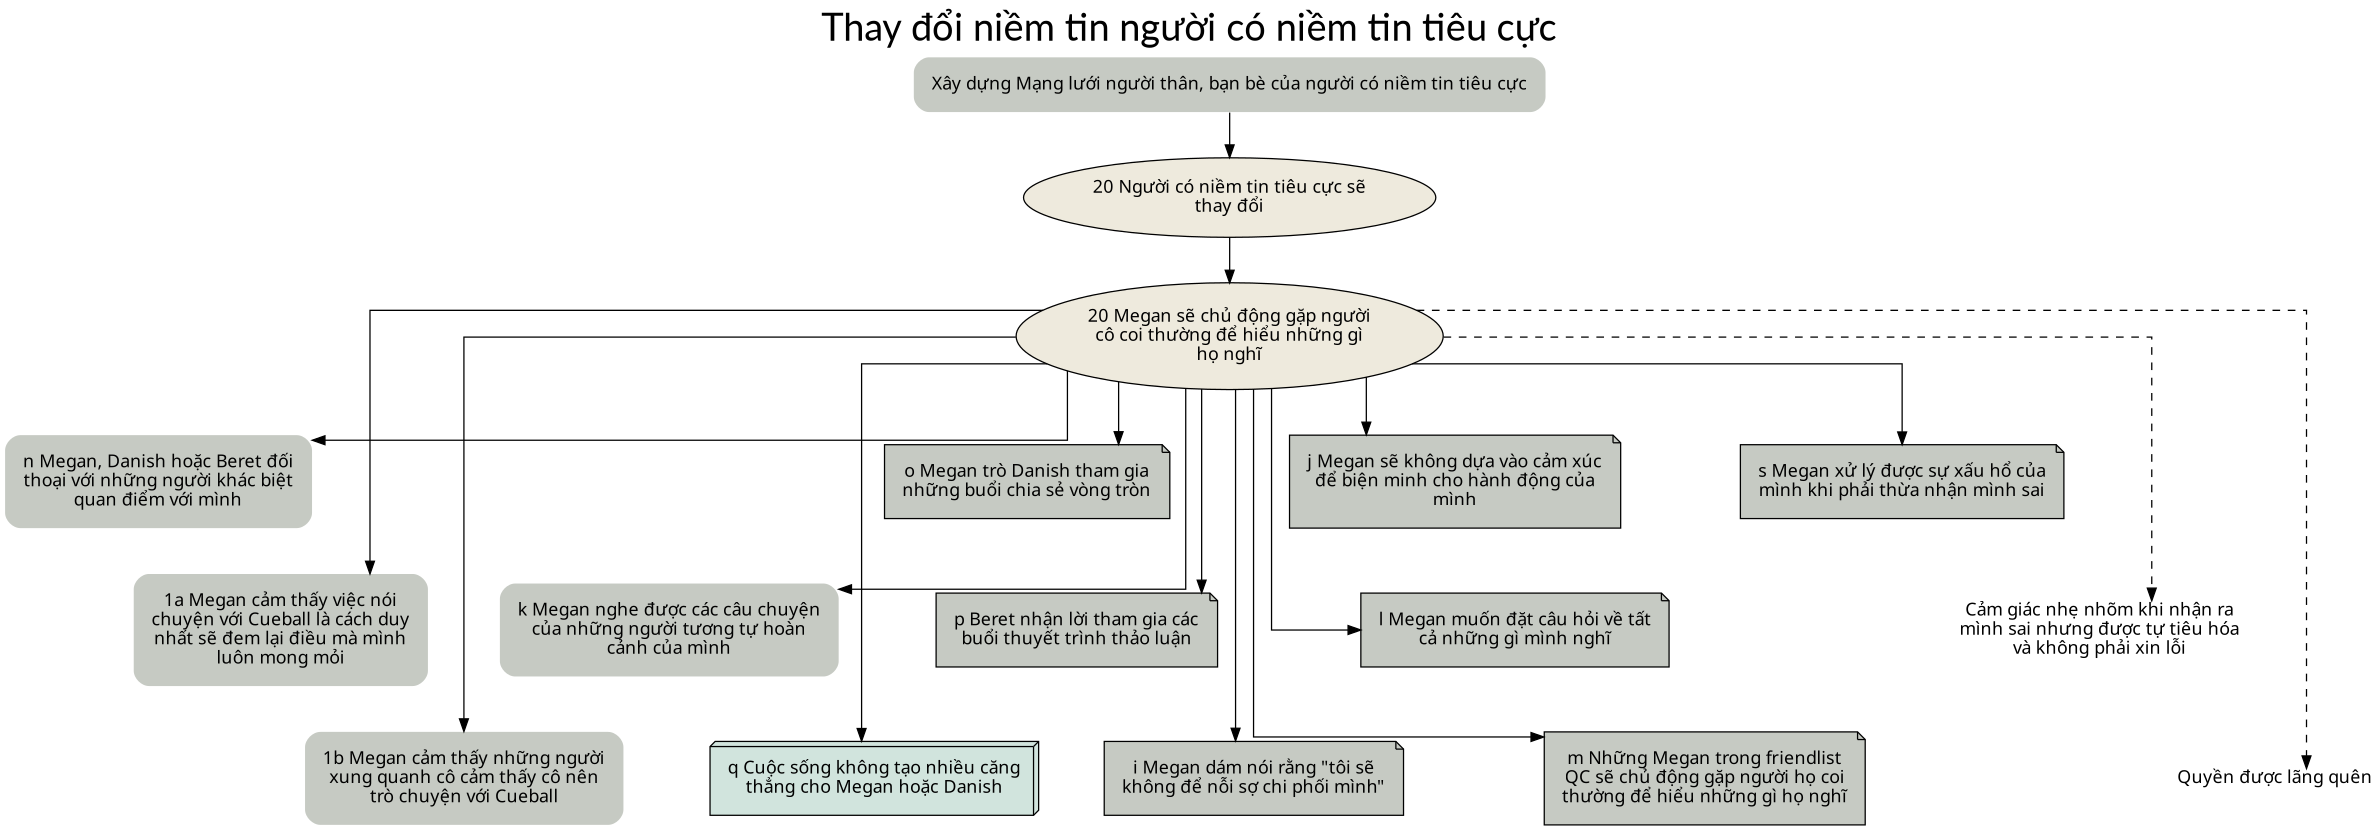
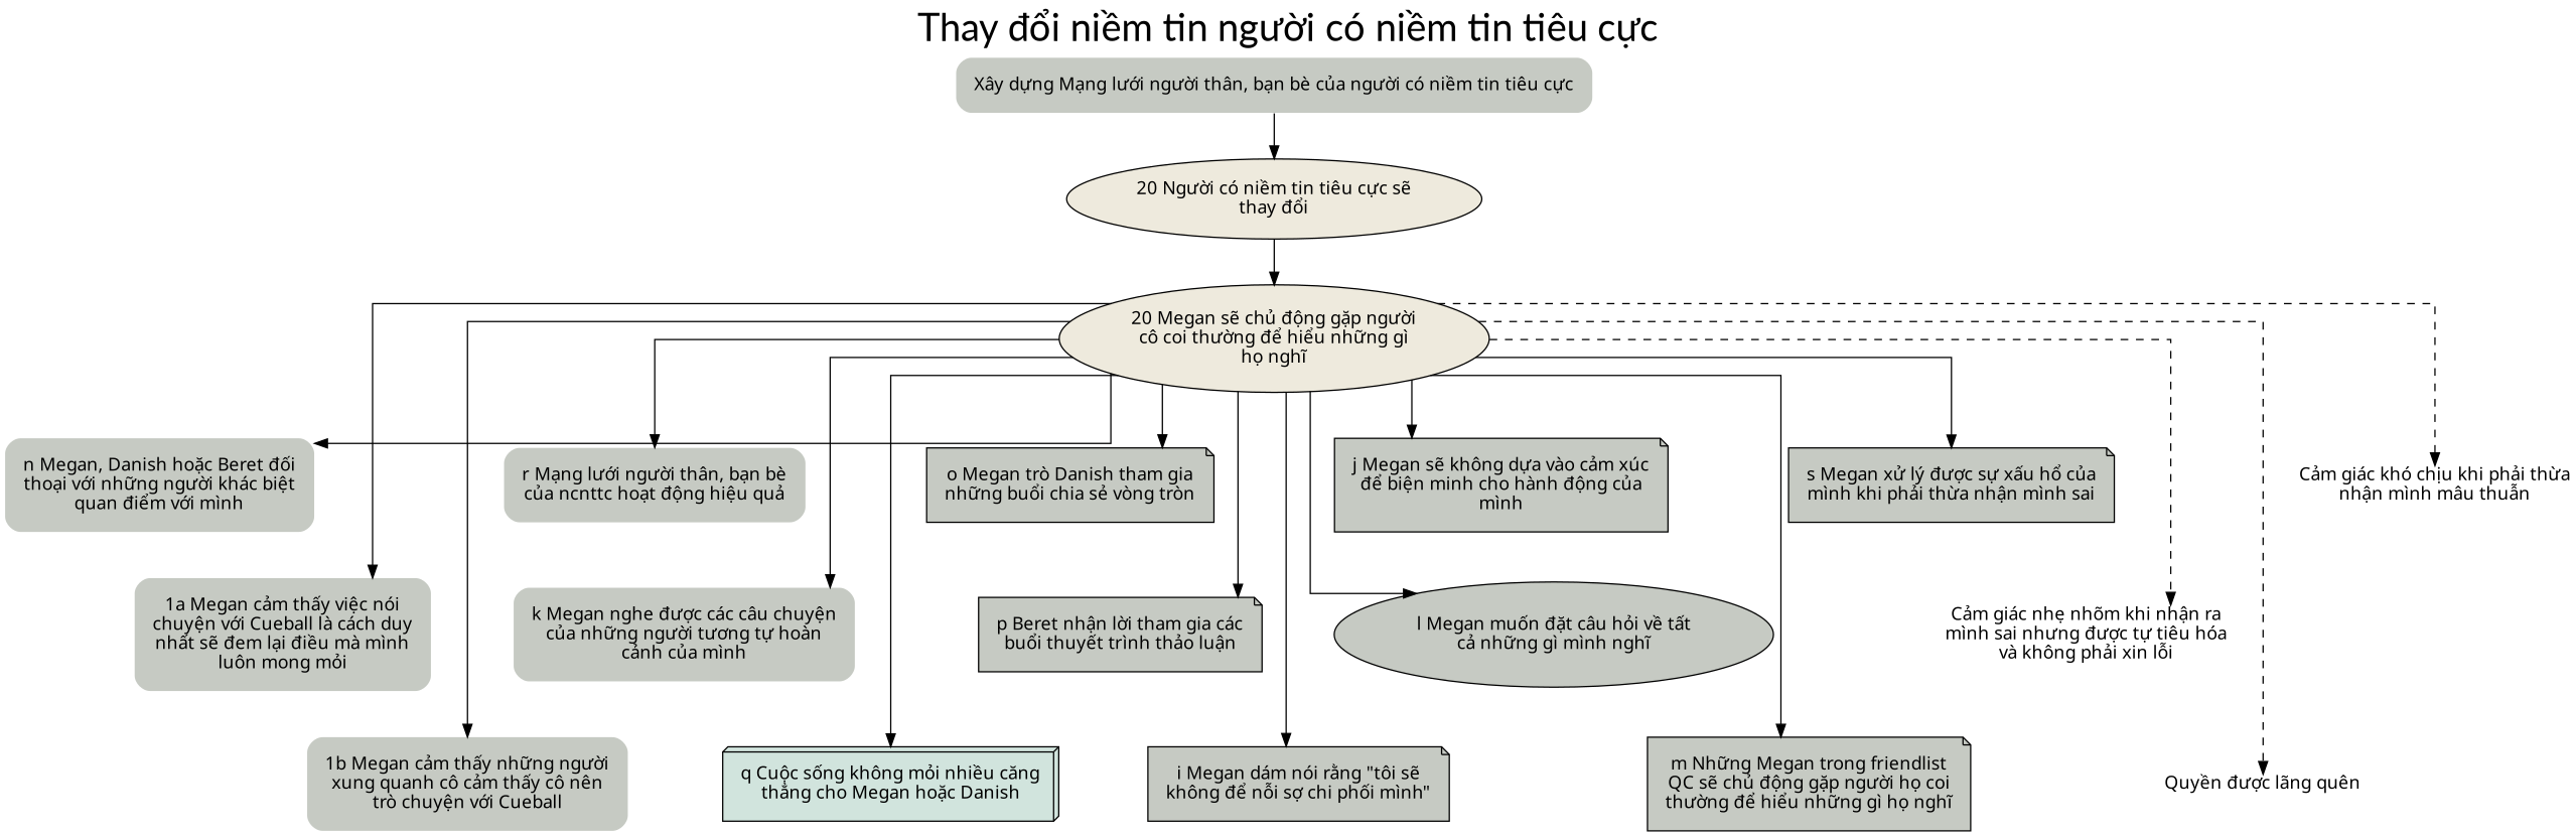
  digraph {
    fontname=Lato
    fontsize=30
    label="Thay đổi niềm tin người có niềm tin tiêu cực"
    labelloc=t
    splines=ortho
    style=rounded
    node [fillcolor="#c6cac3" fontname="SVN-Avo" margin=0.2 shape=note style="filled, rounded"]
    edge [penwidth=1 minlen=1]
    n1 [fillcolor="#EEEADD" label="20 Người có niềm tin tiêu cực sẽ\nthay đổi" margin=0.1 shape=oval]
    n2 [fillcolor="#EEEADD" label="20 Megan sẽ chủ động gặp người\ncô coi thường để hiểu những gì\nhọ nghĩ" margin=0.1 shape=oval]
    n3 [label="n Megan, Danish hoặc Beret đối\nthoại với những người khác biệt\nquan điểm với mình" shape=plaintext]
    n4 [label="1a Megan cảm thấy việc nói\nchuyện với Cueball là cách duy\nnhất sẽ đem lại điều mà mình\nluôn mong mỏi" shape=plaintext]
    n5 [label="1b Megan cảm thấy những người\nxung quanh cô cảm thấy cô nên\ntrò chuyện với Cueball" shape=plaintext]
+   n6 [label="r Mạng lưới người thân, bạn bè\ncủa ncnttc hoạt động hiệu quả" shape=plaintext]
    n7 [label="k Megan nghe được các câu chuyện\ncủa những người tương tự hoàn\ncảnh của mình" shape=plaintext]
-   n8 [fillcolor="#D1E4DD" label="q Cuộc sống không tạo nhiều căng\nthẳng cho Megan hoặc Danish" shape=box3d]
+   n8 [fillcolor="#D1E4DD" label="q Cuộc sống không mỏi nhiều căng\nthẳng cho Megan hoặc Danish" shape=box3d]
    n9 [label="o Megan trò Danish tham gia\nnhững buổi chia sẻ vòng tròn" style=filled]
    n10 [label="p Beret nhận lời tham gia các\nbuổi thuyết trình thảo luận" style=filled]
    n11 [label="i Megan dám nói rằng \"tôi sẽ\nkhông để nỗi sợ chi phối mình\"" style=filled]
    n12 [label="j Megan sẽ không dựa vào cảm xúc\nđể biện minh cho hành động của\nmình" style=filled]
-   n13 [label="l Megan muốn đặt câu hỏi về tất\ncả những gì mình nghĩ" style=filled]
+   n13 [label="l Megan muốn đặt câu hỏi về tất\ncả những gì mình nghĩ" shape=ellipse style=filled]
    n14 [label="m Những Megan trong friendlist\nQC sẽ chủ động gặp người họ coi\nthường để hiểu những gì họ nghĩ" style=filled]
    n15 [label="s Megan xử lý được sự xấu hổ của\nmình khi phải thừa nhận mình sai" style=filled]
    n16 [fillcolor=white label="Cảm giác nhẹ nhõm khi nhận ra\nmình sai nhưng được tự tiêu hóa\nvà không phải xin lỗi" shape=plain]
    n17 [fillcolor=white label="Quyền được lãng quên" shape=plain]
+   n18 [fillcolor=white label="Cảm giác khó chịu khi phải thừa\nnhận mình mâu thuẫn" shape=plain]
    "Xây dựng Mạng lưới người thân, bạn bè của người có niềm tin tiêu cực" [shape=plaintext]
    n1 -> n2 [minlen=""]
    n2 -> n3
    n2 -> n4 [minlen=2]
    n2 -> n5 [minlen=3]
+   n2 -> n6
    n2 -> n7 [minlen=2]
    n2 -> n8 [minlen=3]
    n2 -> n9
    n2 -> n10 [minlen=2]
    n2 -> n11 [minlen=3]
    n2 -> n12
    n2 -> n13 [minlen=2]
    n2 -> n14 [minlen=3]
    n2 -> n15
    n2 -> n16 [minlen=2 style=dashed]
    n2 -> n17 [minlen=3 style=dashed]
+   n2 -> n18 [style=dashed]
    "Xây dựng Mạng lưới người thân, bạn bè của người có niềm tin tiêu cực" -> n1
  }
